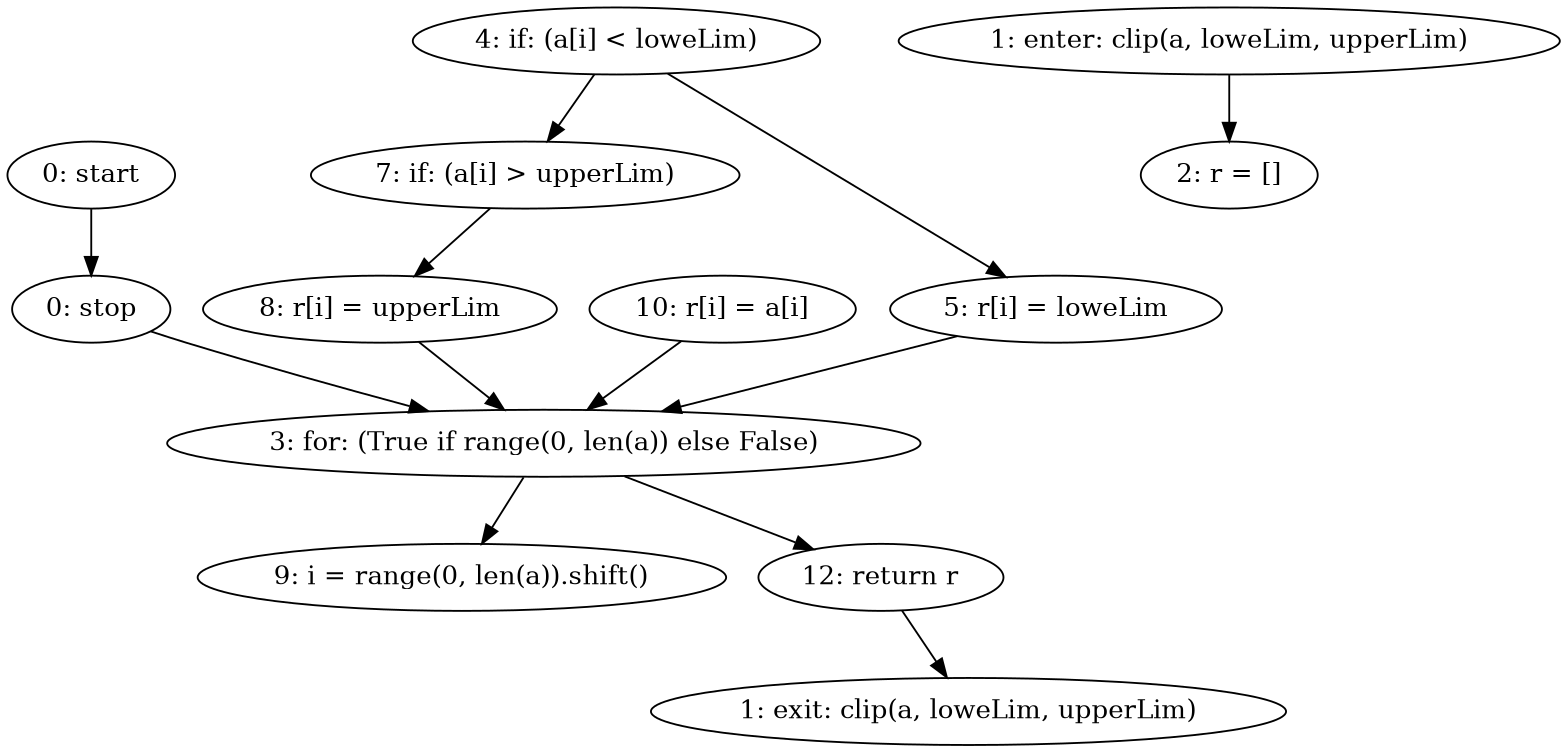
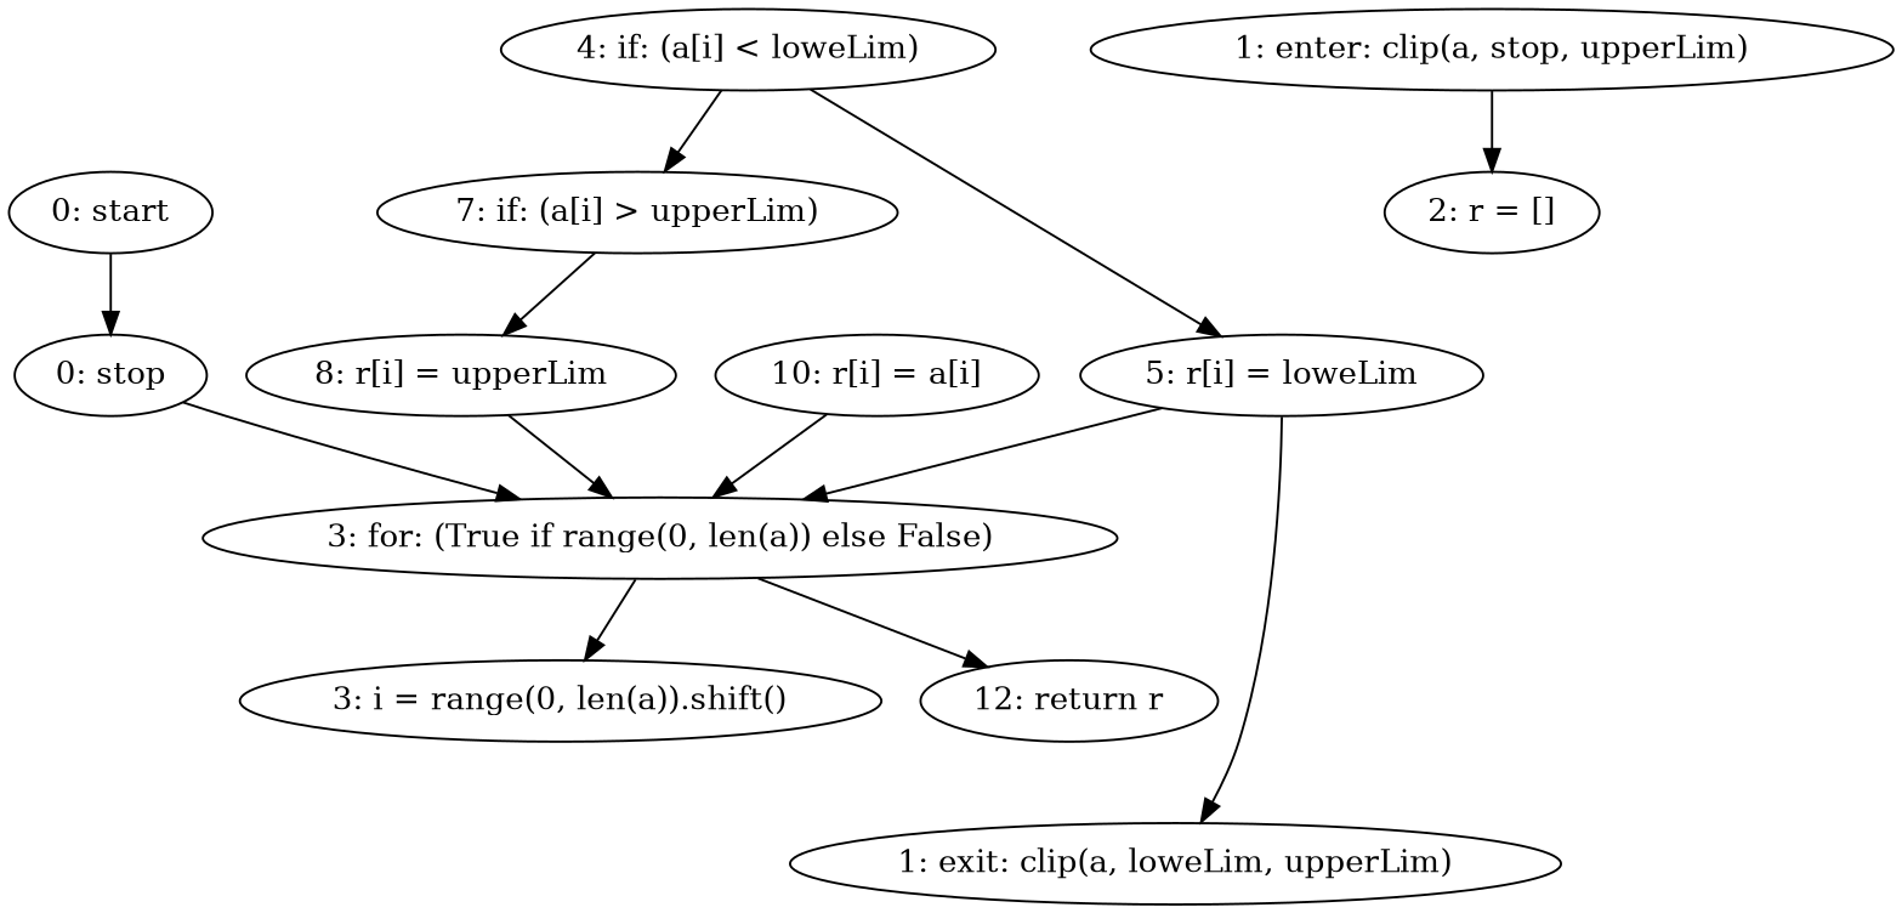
  strict digraph {
    n1 [label="0: start"]
    n2 [label="0: stop"]
    n3 [label="3: for: (True if range(0, len(a)) else False)"]
-   n4 [label="1: enter: clip(a, loweLim, upperLim)"]
+   n4 [label="1: enter: clip(a, stop, upperLim)"]
    n5 [label="2: r = []"]
    n6 [label="12: return r"]
-   n7 [label="9: i = range(0, len(a)).shift()"]
+   n7 [label="3: i = range(0, len(a)).shift()"]
    n8 [label="1: exit: clip(a, loweLim, upperLim)"]
    n9 [label="4: if: (a[i] < loweLim)"]
    n10 [label="5: r[i] = loweLim"]
    n11 [label="7: if: (a[i] > upperLim)"]
    n12 [label="8: r[i] = upperLim"]
    n13 [label="10: r[i] = a[i]"]
    n1 -> n2
    n2 -> n3
    n3 -> n6
    n3 -> n7
    n4 -> n5
-   n6 -> n8
+   n10 -> n8
    n9 -> n10
    n9 -> n11
    n10 -> n3
    n11 -> n12
    n12 -> n3
    n13 -> n3
  }
